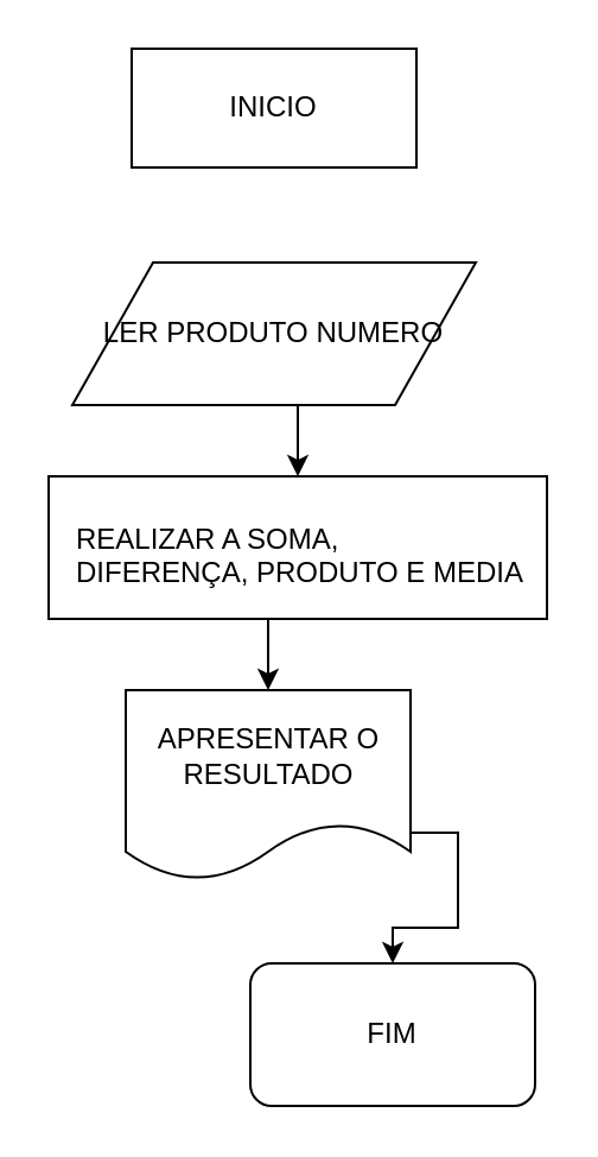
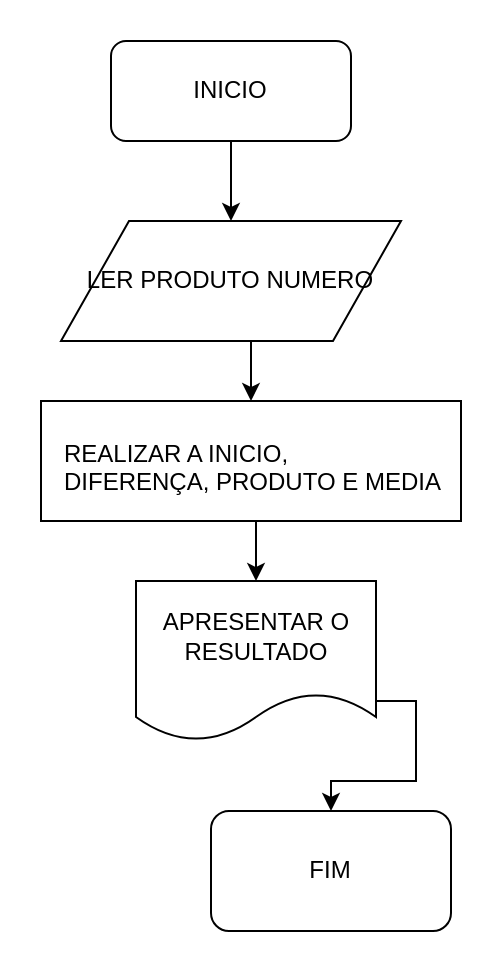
  <mxCell id="0" />
  <mxCell id="1" parent="0" />
- <mxCell id="3" value="INICIO" style="whiteSpace=wrap;html=1;rounded=0;" vertex="1" parent="1"><mxGeometry x="55" y="20" width="120" height="50" as="geometry" /></mxCell>
+ <mxCell id="2" style="edgeStyle=orthogonalEdgeStyle;rounded=0;orthogonalLoop=1;jettySize=auto;html=1;exitX=0.5;exitY=1;exitDx=0;exitDy=0;entryX=0.5;entryY=0;entryDx=0;entryDy=0;" edge="1" parent="1" source="3" target="5"><mxGeometry relative="1" as="geometry" /></mxCell>
+ <mxCell id="3" value="INICIO" style="rounded=1;whiteSpace=wrap;html=1;" vertex="1" parent="1"><mxGeometry x="55" y="20" width="120" height="50" as="geometry" /></mxCell>
  <mxCell id="4" style="edgeStyle=orthogonalEdgeStyle;rounded=0;orthogonalLoop=1;jettySize=auto;html=1;exitX=0.5;exitY=1;exitDx=0;exitDy=0;entryX=0.5;entryY=0;entryDx=0;entryDy=0;" edge="1" parent="1" source="5" target="7"><mxGeometry relative="1" as="geometry" /></mxCell>
  <mxCell id="5" value="LER PRODUTO NUMERO" style="shape=parallelogram;perimeter=parallelogramPerimeter;whiteSpace=wrap;html=1;" vertex="1" parent="1"><mxGeometry x="30" y="110" width="170" height="60" as="geometry" /></mxCell>
  <mxCell id="6" style="edgeStyle=orthogonalEdgeStyle;rounded=0;orthogonalLoop=1;jettySize=auto;html=1;exitX=0.5;exitY=1;exitDx=0;exitDy=0;entryX=0.5;entryY=0;entryDx=0;entryDy=0;" edge="1" parent="1" source="7" target="9"><mxGeometry relative="1" as="geometry" /></mxCell>
  <mxCell id="7" value="" style="rounded=0;whiteSpace=wrap;html=1;" vertex="1" parent="1"><mxGeometry x="20" y="200" width="210" height="60" as="geometry" /></mxCell>
  <mxCell id="8" style="edgeStyle=orthogonalEdgeStyle;rounded=0;orthogonalLoop=1;jettySize=auto;html=1;exitX=1;exitY=0.75;exitDx=0;exitDy=0;entryX=0.5;entryY=0;entryDx=0;entryDy=0;" edge="1" parent="1" source="9" target="10"><mxGeometry relative="1" as="geometry" /></mxCell>
- <mxCell id="9" value="APRESENTAR O RESULTADO" style="shape=document;whiteSpace=wrap;html=1;boundedLbl=1;" vertex="1" parent="1"><mxGeometry x="52.5" y="290" width="120" height="80" as="geometry" /></mxCell>
+ <mxCell id="9" value="APRESENTAR O RESULTADO" style="shape=document;whiteSpace=wrap;html=1;boundedLbl=1;" vertex="1" parent="1"><mxGeometry x="67.5" y="290" width="120" height="80" as="geometry" /></mxCell>
  <mxCell id="10" value="FIM" style="rounded=1;whiteSpace=wrap;html=1;" vertex="1" parent="1"><mxGeometry x="105" y="405" width="120" height="60" as="geometry" /></mxCell>
- <mxCell id="11" value="REALIZAR A SOMA, &lt;br&gt;DIFERENÇA, PRODUTO E MEDIA" style="text;html=1;" vertex="1" parent="1"><mxGeometry x="30" y="212.5" width="137.5" height="47.5" as="geometry" /></mxCell>
+ <mxCell id="11" value="REALIZAR A INICIO, &lt;br&gt;DIFERENÇA, PRODUTO E MEDIA" style="text;html=1;" vertex="1" parent="1"><mxGeometry x="30" y="212.5" width="137.5" height="47.5" as="geometry" /></mxCell>
